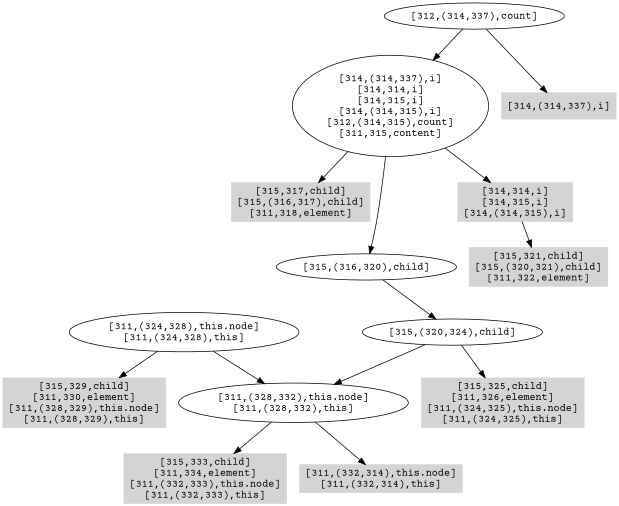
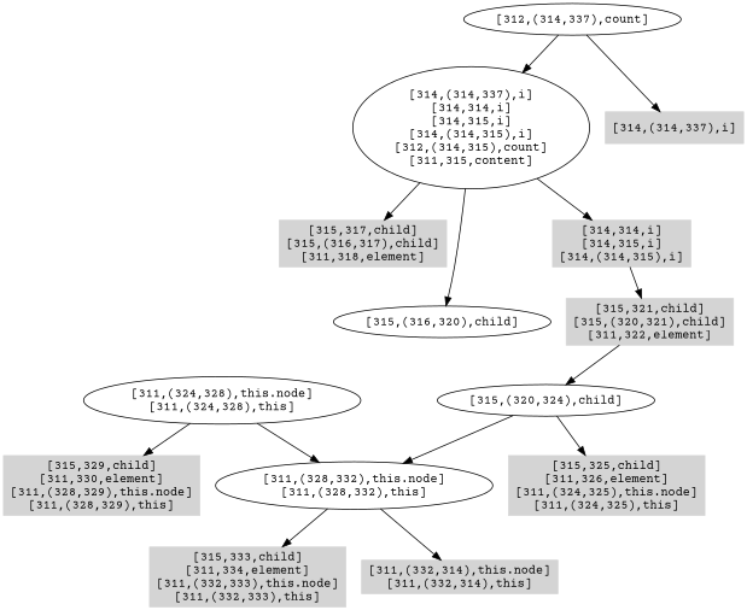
  digraph {
    fontname="Courier Prime"
    node [color=".0 .0 .83" fontname="Courier Prime" shape=box style=filled]
    edge [fontname="Courier Prime"]
    n1 [label="[315,325,child]\n[311,326,element]\n[311,(324,325),this.node]\n[311,(324,325),this]"]
    n2 [label="[315,329,child]\n[311,330,element]\n[311,(328,329),this.node]\n[311,(328,329),this]"]
    n3 [label="[315,333,child]\n[311,334,element]\n[311,(332,333),this.node]\n[311,(332,333),this]"]
    n4 [label="[311,(332,314),this.node]\n[311,(332,314),this]"]
    n5 [label="[311,(328,332),this.node]\n[311,(328,332),this]" color="" shape="" style=""]
    n6 [label="[311,(324,328),this.node]\n[311,(324,328),this]" color="" shape="" style=""]
    n7 [label="[315,321,child]\n[315,(320,321),child]\n[311,322,element]"]
    n8 [label="[315,317,child]\n[315,(316,317),child]\n[311,318,element]"]
    n9 [label="[315,(320,324),child]" color="" shape="" style=""]
    n10 [label="[315,(316,320),child]" color="" shape="" style=""]
    n11 [label="[314,314,i]\n[314,315,i]\n[314,(314,315),i]"]
    n12 [label="[314,(314,337),i]\n[314,314,i]\n[314,315,i]\n[314,(314,315),i]\n[312,(314,315),count]\n[311,315,content]" color="" shape="" style=""]
    n13 [label="[314,(314,337),i]"]
    n14 [label="[312,(314,337),count]" color="" shape="" style=""]
    n5 -> n3
    n5 -> n4
    n6 -> n2
    n6 -> n5
    n9 -> n1
    n9 -> n5
-   n10 -> n9
+   n7 -> n9
    n11 -> n7
    n12 -> n8
    n12 -> n10
    n12 -> n11
    n14 -> n12
    n14 -> n13
  }
